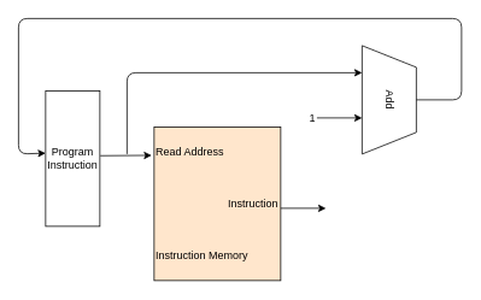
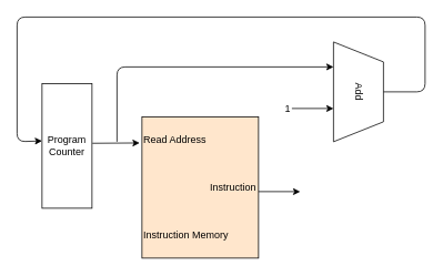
  <mxCell id="0" />
  <mxCell id="1" parent="0" />
- <mxCell id="2" value="Program Instruction" style="rounded=0;whiteSpace=wrap;html=1;" vertex="1" parent="1"><mxGeometry x="50" y="100" width="60" height="150" as="geometry" /></mxCell>
+ <mxCell id="2" value="Program Counter" style="rounded=0;whiteSpace=wrap;html=1;" vertex="1" parent="1"><mxGeometry x="50" y="100" width="60" height="150" as="geometry" /></mxCell>
  <mxCell id="3" value="Read Address&lt;br&gt;&lt;br&gt;&lt;br&gt;&lt;br&gt;&amp;nbsp; &amp;nbsp; &amp;nbsp; &amp;nbsp; &amp;nbsp; &amp;nbsp; &amp;nbsp; &amp;nbsp; &amp;nbsp; &amp;nbsp; &amp;nbsp; &amp;nbsp; Instruction&lt;br&gt;&lt;br&gt;&lt;br&gt;&lt;br&gt;Instruction Memory" style="rounded=0;whiteSpace=wrap;html=1;align=left;fillColor=#ffe6cc;" vertex="1" parent="1"><mxGeometry x="170" y="140" width="140" height="170" as="geometry" /></mxCell>
  <mxCell id="4" value="Add" style="shape=trapezoid;perimeter=trapezoidPerimeter;whiteSpace=wrap;html=1;rotation=90;" vertex="1" parent="1"><mxGeometry x="370" y="80" width="120" height="60" as="geometry" /></mxCell>
  <mxCell id="5" value="" style="endArrow=classic;html=1;" edge="1" parent="1"><mxGeometry width="50" height="50" relative="1" as="geometry"><mxPoint x="350" y="130" as="sourcePoint" /><mxPoint x="400" y="130" as="targetPoint" /></mxGeometry></mxCell>
  <mxCell id="6" value="1" style="text;html=1;resizable=0;points=[];autosize=1;align=left;verticalAlign=top;spacingTop=-4;" vertex="1" parent="1"><mxGeometry x="340" y="120" width="20" height="20" as="geometry" /></mxCell>
  <mxCell id="7" value="" style="endArrow=classic;html=1;" edge="1" parent="1"><mxGeometry width="50" height="50" relative="1" as="geometry"><mxPoint x="310" y="230" as="sourcePoint" /><mxPoint x="360" y="230" as="targetPoint" /></mxGeometry></mxCell>
  <mxCell id="8" value="" style="endArrow=classic;html=1;entryX=-0.02;entryY=0.185;entryDx=0;entryDy=0;entryPerimeter=0;exitX=1.008;exitY=0.479;exitDx=0;exitDy=0;exitPerimeter=0;" edge="1" parent="1" source="2" target="3"><mxGeometry width="50" height="50" relative="1" as="geometry"><mxPoint x="110" y="230" as="sourcePoint" /><mxPoint x="160" y="180" as="targetPoint" /></mxGeometry></mxCell>
  <mxCell id="9" value="" style="endArrow=classic;html=1;" edge="1" parent="1"><mxGeometry width="50" height="50" relative="1" as="geometry"><mxPoint x="460" y="110" as="sourcePoint" /><mxPoint x="50" y="169" as="targetPoint" /><Array as="points"><mxPoint x="510" y="110" /><mxPoint x="510" y="20" /><mxPoint x="20" y="20" /><mxPoint x="20" y="170" /></Array></mxGeometry></mxCell>
  <mxCell id="10" value="" style="endArrow=classic;html=1;entryX=0.25;entryY=1;entryDx=0;entryDy=0;" edge="1" parent="1" target="4"><mxGeometry width="50" height="50" relative="1" as="geometry"><mxPoint x="140" y="170" as="sourcePoint" /><mxPoint x="140" y="60" as="targetPoint" /><Array as="points"><mxPoint x="140" y="80" /></Array></mxGeometry></mxCell>
